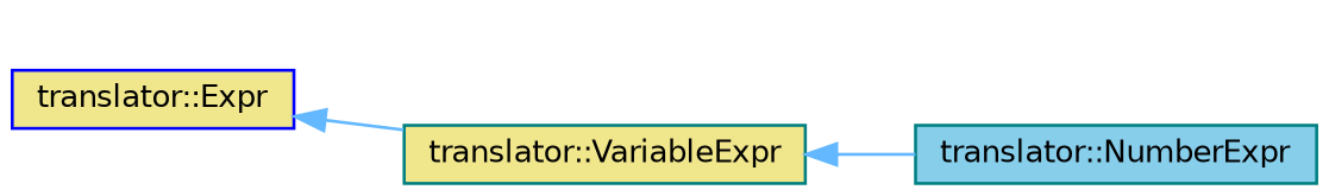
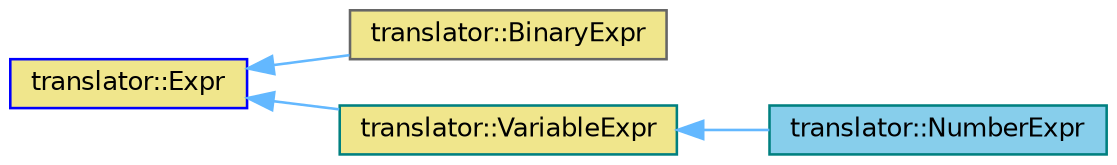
  digraph {
    rankdir=LR
    node [color=teal fillcolor=khaki fontname=Helvetica fontsize=10 shape=box style=filled]
    edge [color=steelblue1 dir=back fontname=Helvetica fontsize=10 labelfontname=Helvetica labelfontsize=10 style=solid]
    n1 [color=blue height=0.2 label="translator::Expr" width=0.4]
+   n2 [color=gray40 height=0.2 label="translator::BinaryExpr" width=0.4]
    n3 [height=0.2 label="translator::VariableExpr" width=0.4]
    n4 [fillcolor=skyblue height=0.2 label="translator::NumberExpr" width=0.4]
+   n1 -> n2
    n1 -> n3
    n3 -> n4
  }
